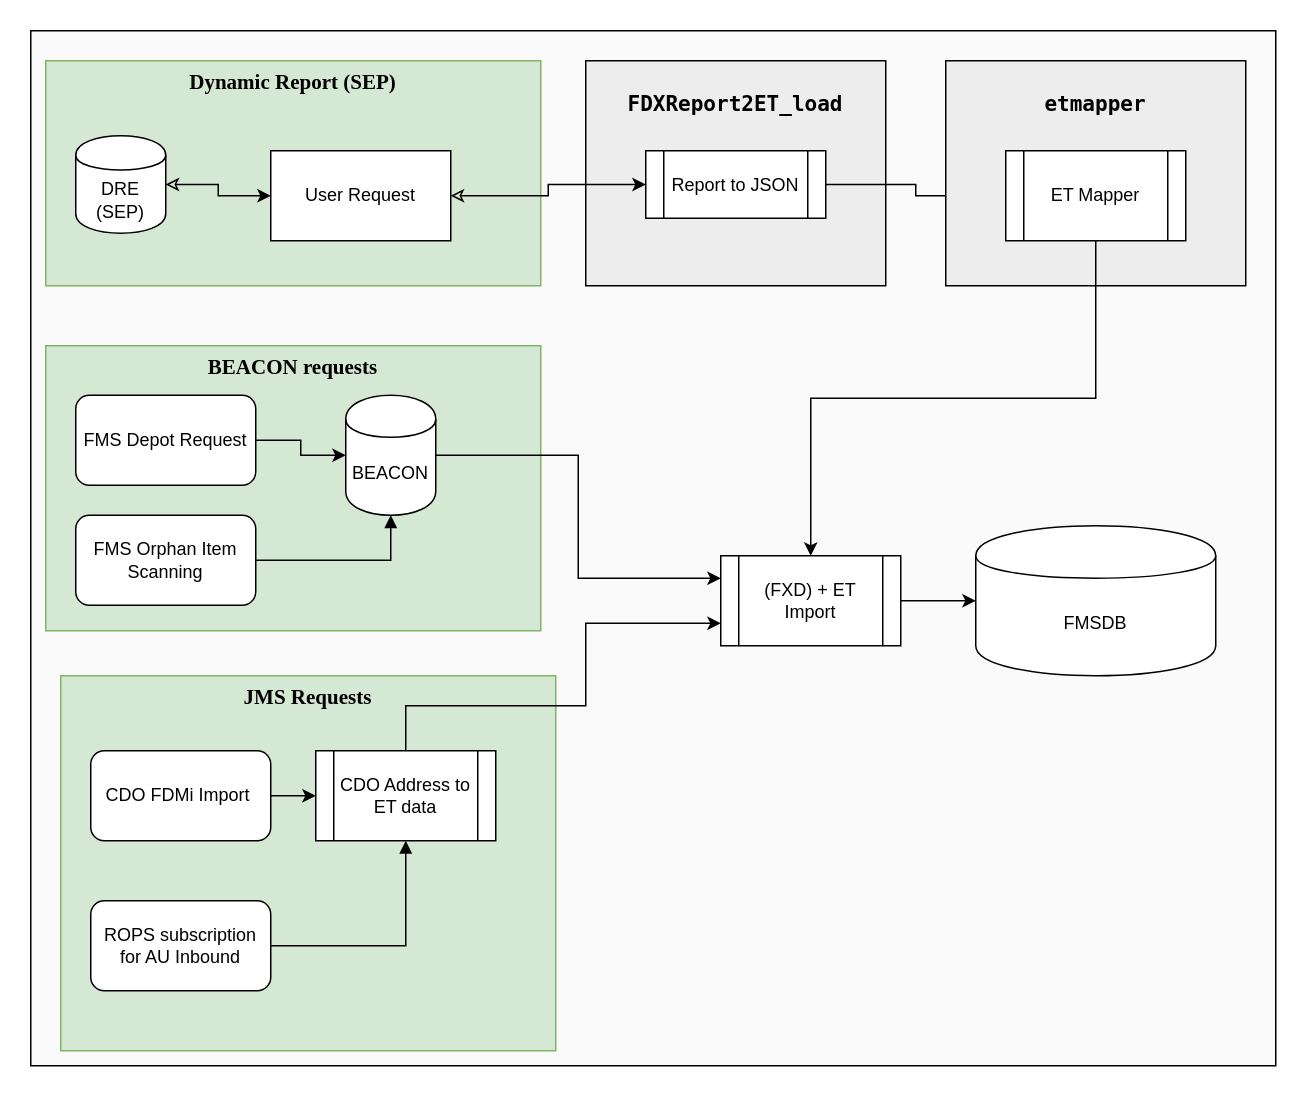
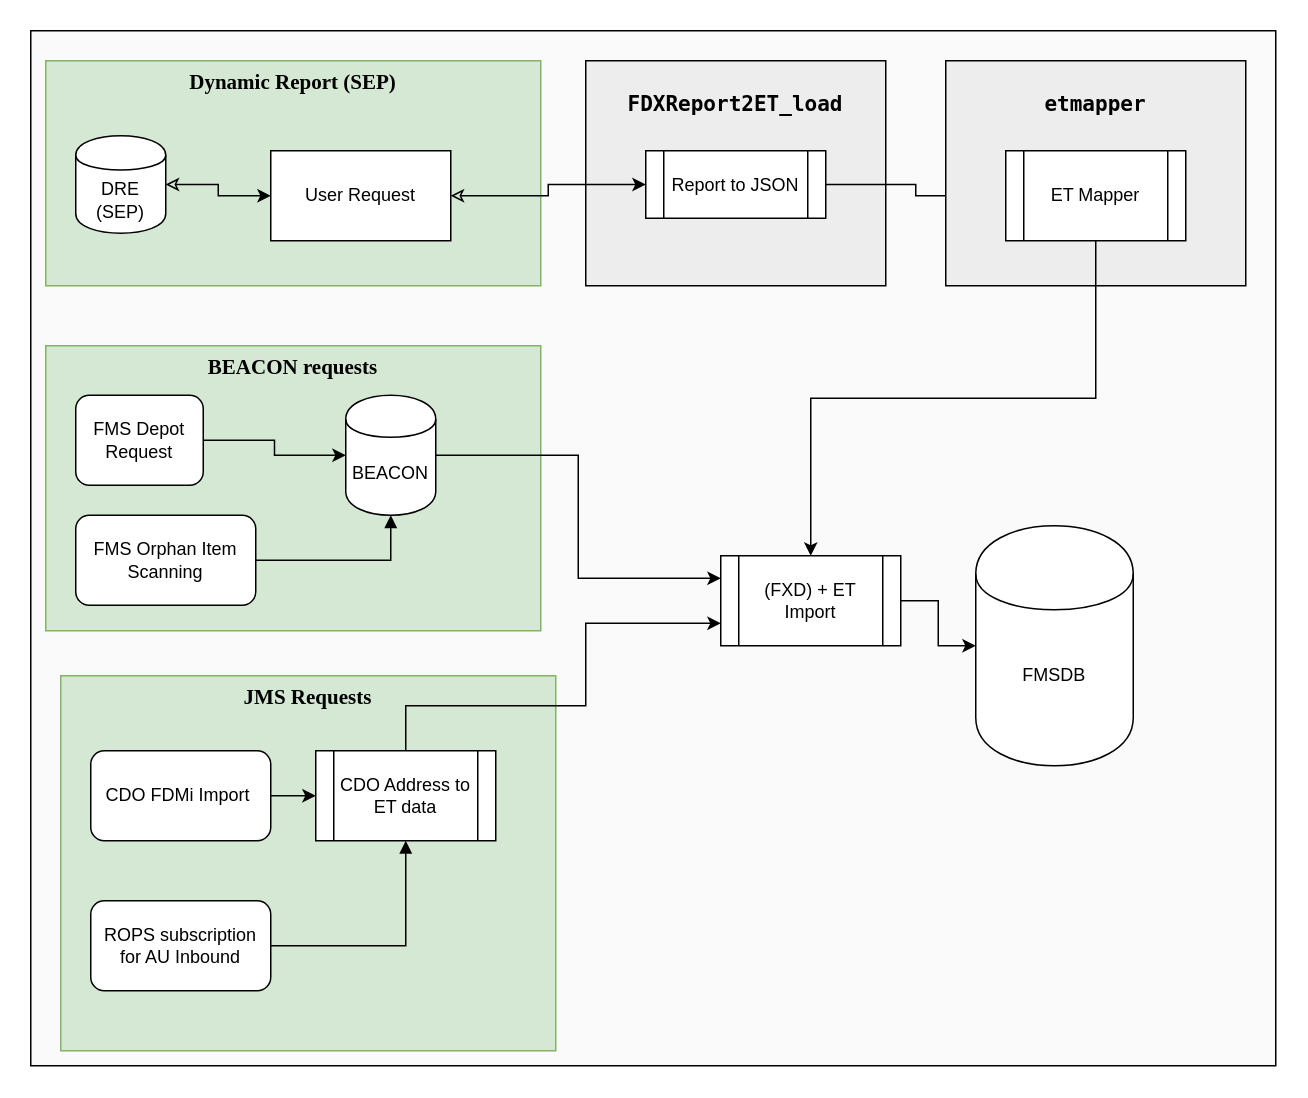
  <mxCell id="0" />
  <mxCell id="1" parent="0" />
  <mxCell id="2" value="" style="rounded=0;whiteSpace=wrap;html=1;fontFamily=Lucida Console;fontSize=14;fillColor=#FAFAFA;" parent="1" vertex="1"><mxGeometry x="20" y="20" width="830" height="690" as="geometry" /></mxCell>
  <mxCell id="3" value="JMS Requests" style="rounded=0;whiteSpace=wrap;html=1;fillColor=#d5e8d4;fontFamily=Lucida Console;fontSize=14;fontStyle=1;verticalAlign=top;strokeColor=#82b366;" parent="1" vertex="1"><mxGeometry x="40" y="450" width="330" height="250" as="geometry" /></mxCell>
  <mxCell id="4" value="BEACON requests" style="rounded=0;whiteSpace=wrap;html=1;fillColor=#d5e8d4;fontFamily=Lucida Console;fontSize=14;fontStyle=1;verticalAlign=top;strokeColor=#82b366;" parent="1" vertex="1"><mxGeometry x="30" y="230" width="330" height="190" as="geometry" /></mxCell>
  <mxCell id="5" value="Dynamic Report (SEP)" style="rounded=0;whiteSpace=wrap;html=1;fillColor=#d5e8d4;fontSize=14;fontFamily=Lucida Console;verticalAlign=top;fontStyle=1;strokeColor=#82b366;" parent="1" vertex="1"><mxGeometry x="30" y="40" width="330" height="150" as="geometry" /></mxCell>
  <mxCell id="6" value="&lt;pre style=&quot;font-size: 14px;&quot;&gt;FDXReport2ET_load&lt;/pre&gt;" style="rounded=0;whiteSpace=wrap;html=1;verticalAlign=top;fontStyle=1;fontSize=14;fillColor=#EDEDED;" parent="1" vertex="1"><mxGeometry x="390" y="40" width="200" height="150" as="geometry" /></mxCell>
  <mxCell id="7" style="edgeStyle=orthogonalEdgeStyle;rounded=0;orthogonalLoop=1;jettySize=auto;html=1;entryX=0;entryY=0.5;entryDx=0;entryDy=0;startArrow=classic;startFill=0;" parent="1" source="8" target="14" edge="1"><mxGeometry relative="1" as="geometry" /></mxCell>
  <mxCell id="8" value="User Request" style="rounded=0;whiteSpace=wrap;html=1;" parent="1" vertex="1"><mxGeometry x="180" y="100" width="120" height="60" as="geometry" /></mxCell>
  <mxCell id="9" style="edgeStyle=orthogonalEdgeStyle;rounded=0;orthogonalLoop=1;jettySize=auto;html=1;entryX=0;entryY=0.5;entryDx=0;entryDy=0;" parent="1" source="10" target="19" edge="1"><mxGeometry relative="1" as="geometry" /></mxCell>
- <mxCell id="10" value="FMS Depot Request" style="rounded=1;whiteSpace=wrap;html=1;" parent="1" vertex="1"><mxGeometry x="50" y="263" width="120" height="60" as="geometry" /></mxCell>
+ <mxCell id="10" value="FMS Depot Request" style="rounded=1;whiteSpace=wrap;html=1;" parent="1" vertex="1"><mxGeometry x="50" y="263" width="85" height="60" as="geometry" /></mxCell>
  <mxCell id="11" style="edgeStyle=orthogonalEdgeStyle;rounded=0;orthogonalLoop=1;jettySize=auto;html=1;exitX=1;exitY=0.5;exitDx=0;exitDy=0;startArrow=none;startFill=0;fontFamily=Lucida Console;fontSize=14;" parent="1" source="12" target="22" edge="1"><mxGeometry relative="1" as="geometry" /></mxCell>
  <mxCell id="12" value="CDO FDMi Import&amp;nbsp;" style="rounded=1;whiteSpace=wrap;html=1;" parent="1" vertex="1"><mxGeometry x="60" y="500" width="120" height="60" as="geometry" /></mxCell>
  <mxCell id="13" style="edgeStyle=orthogonalEdgeStyle;rounded=0;orthogonalLoop=1;jettySize=auto;html=1;exitX=1;exitY=0.5;exitDx=0;exitDy=0;entryX=0;entryY=0.5;entryDx=0;entryDy=0;startArrow=none;startFill=0;fontFamily=Lucida Console;fontSize=14;" parent="1" source="14" target="25" edge="1"><mxGeometry relative="1" as="geometry" /></mxCell>
  <mxCell id="14" value="Report to JSON" style="shape=process;whiteSpace=wrap;html=1;backgroundOutline=1;" parent="1" vertex="1"><mxGeometry x="430" y="100" width="120" height="45" as="geometry" /></mxCell>
  <mxCell id="15" style="edgeStyle=orthogonalEdgeStyle;rounded=0;orthogonalLoop=1;jettySize=auto;html=1;entryX=0;entryY=0.5;entryDx=0;entryDy=0;startArrow=classic;startFill=0;" parent="1" source="16" target="8" edge="1"><mxGeometry relative="1" as="geometry" /></mxCell>
  <mxCell id="16" value="DRE (SEP)" style="shape=cylinder;whiteSpace=wrap;html=1;boundedLbl=1;backgroundOutline=1;" parent="1" vertex="1"><mxGeometry x="50" y="90" width="60" height="65" as="geometry" /></mxCell>
  <mxCell id="17" style="edgeStyle=orthogonalEdgeStyle;rounded=0;orthogonalLoop=1;jettySize=auto;html=1;entryX=0;entryY=0.5;entryDx=0;entryDy=0;" parent="1" source="23" target="20" edge="1"><mxGeometry relative="1" as="geometry" /></mxCell>
  <mxCell id="18" style="edgeStyle=orthogonalEdgeStyle;rounded=0;orthogonalLoop=1;jettySize=auto;html=1;exitX=1;exitY=0.5;exitDx=0;exitDy=0;entryX=0;entryY=0.25;entryDx=0;entryDy=0;startArrow=none;startFill=0;fontFamily=Lucida Console;fontSize=14;" parent="1" source="19" target="23" edge="1"><mxGeometry relative="1" as="geometry" /></mxCell>
  <mxCell id="19" value="BEACON" style="shape=cylinder;whiteSpace=wrap;html=1;boundedLbl=1;backgroundOutline=1;" parent="1" vertex="1"><mxGeometry x="230" y="263" width="60" height="80" as="geometry" /></mxCell>
- <mxCell id="20" value="FMSDB" style="shape=cylinder;whiteSpace=wrap;html=1;boundedLbl=1;backgroundOutline=1;" parent="1" vertex="1"><mxGeometry x="650" y="350" width="160" height="100" as="geometry" /></mxCell>
+ <mxCell id="20" value="FMSDB" style="shape=cylinder;whiteSpace=wrap;html=1;boundedLbl=1;backgroundOutline=1;" parent="1" vertex="1"><mxGeometry x="650" y="350" width="105" height="160" as="geometry" /></mxCell>
  <mxCell id="21" style="edgeStyle=orthogonalEdgeStyle;rounded=0;orthogonalLoop=1;jettySize=auto;html=1;entryX=0;entryY=0.75;entryDx=0;entryDy=0;" parent="1" source="22" target="23" edge="1"><mxGeometry relative="1" as="geometry"><Array as="points"><mxPoint x="390" y="470" /><mxPoint x="390" y="415" /></Array></mxGeometry></mxCell>
  <mxCell id="22" value="CDO Address to ET data" style="shape=process;whiteSpace=wrap;html=1;backgroundOutline=1;" parent="1" vertex="1"><mxGeometry x="210" y="500" width="120" height="60" as="geometry" /></mxCell>
  <mxCell id="23" value="(FXD) + ET Import" style="shape=process;whiteSpace=wrap;html=1;backgroundOutline=1;" parent="1" vertex="1"><mxGeometry x="480" y="370" width="120" height="60" as="geometry" /></mxCell>
  <mxCell id="24" value="&lt;pre style=&quot;font-size: 14px&quot;&gt;etmapper&lt;/pre&gt;" style="rounded=0;whiteSpace=wrap;html=1;verticalAlign=top;fontStyle=1;fontSize=14;fillColor=#EDEDED;" parent="1" vertex="1"><mxGeometry x="630" y="40" width="200" height="150" as="geometry" /></mxCell>
  <mxCell id="25" value="ET Mapper" style="shape=process;whiteSpace=wrap;html=1;backgroundOutline=1;" parent="1" vertex="1"><mxGeometry x="670" y="100" width="120" height="60" as="geometry" /></mxCell>
  <mxCell id="26" style="edgeStyle=orthogonalEdgeStyle;rounded=0;orthogonalLoop=1;jettySize=auto;html=1;entryX=0.5;entryY=0;entryDx=0;entryDy=0;startArrow=none;startFill=0;fontFamily=Lucida Console;fontSize=14;exitX=0.5;exitY=1;exitDx=0;exitDy=0;" parent="1" source="25" target="23" edge="1"><mxGeometry relative="1" as="geometry" /></mxCell>
  <mxCell id="27" style="edgeStyle=orthogonalEdgeStyle;rounded=0;orthogonalLoop=1;jettySize=auto;html=1;entryX=0.5;entryY=1;entryDx=0;entryDy=0;startArrow=none;startFill=0;endArrow=block;endFill=1;" edge="1" parent="1" source="28" target="22"><mxGeometry relative="1" as="geometry" /></mxCell>
  <mxCell id="28" value="ROPS subscription for AU Inbound" style="rounded=1;whiteSpace=wrap;html=1;" vertex="1" parent="1"><mxGeometry x="60" y="600" width="120" height="60" as="geometry" /></mxCell>
  <mxCell id="29" style="edgeStyle=orthogonalEdgeStyle;rounded=0;orthogonalLoop=1;jettySize=auto;html=1;entryX=0.5;entryY=1;entryDx=0;entryDy=0;startArrow=none;startFill=0;endArrow=block;endFill=1;" edge="1" parent="1" source="30" target="19"><mxGeometry relative="1" as="geometry" /></mxCell>
  <mxCell id="30" value="FMS Orphan Item Scanning" style="rounded=1;whiteSpace=wrap;html=1;" vertex="1" parent="1"><mxGeometry x="50" y="343" width="120" height="60" as="geometry" /></mxCell>
